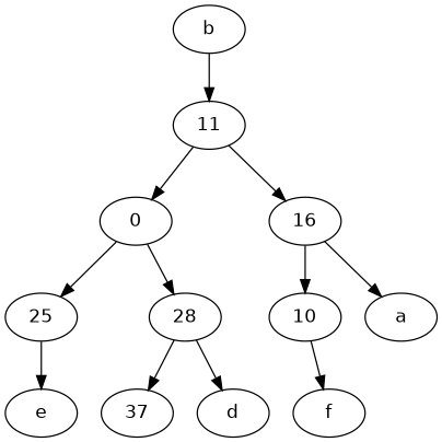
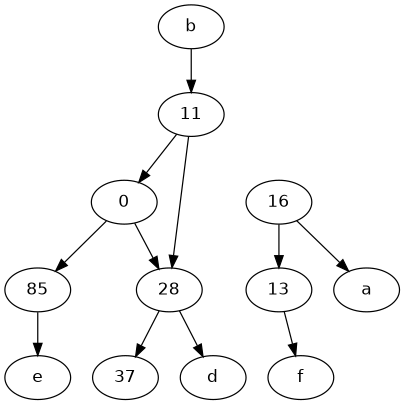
  digraph {
    fontname="DejaVu Sans"
    node [fontname="DejaVu Sans"]
    edge [fontname="DejaVu Sans"]
    n1 [label=37]
-   25
+   25 [label=85]
    e
    b
    11
    n6 [label=0]
    n7 [label=16]
    n8 [label=28]
    d
-   10
+   10 [label=13]
    a
    f
    25 -> e
    b -> 11
    11 -> n6
-   11 -> n7
+   11 -> n8
    n6 -> 25
    n6 -> n8
    n7 -> 10
    n7 -> a
    n8 -> n1
    n8 -> d
    10 -> f
  }
